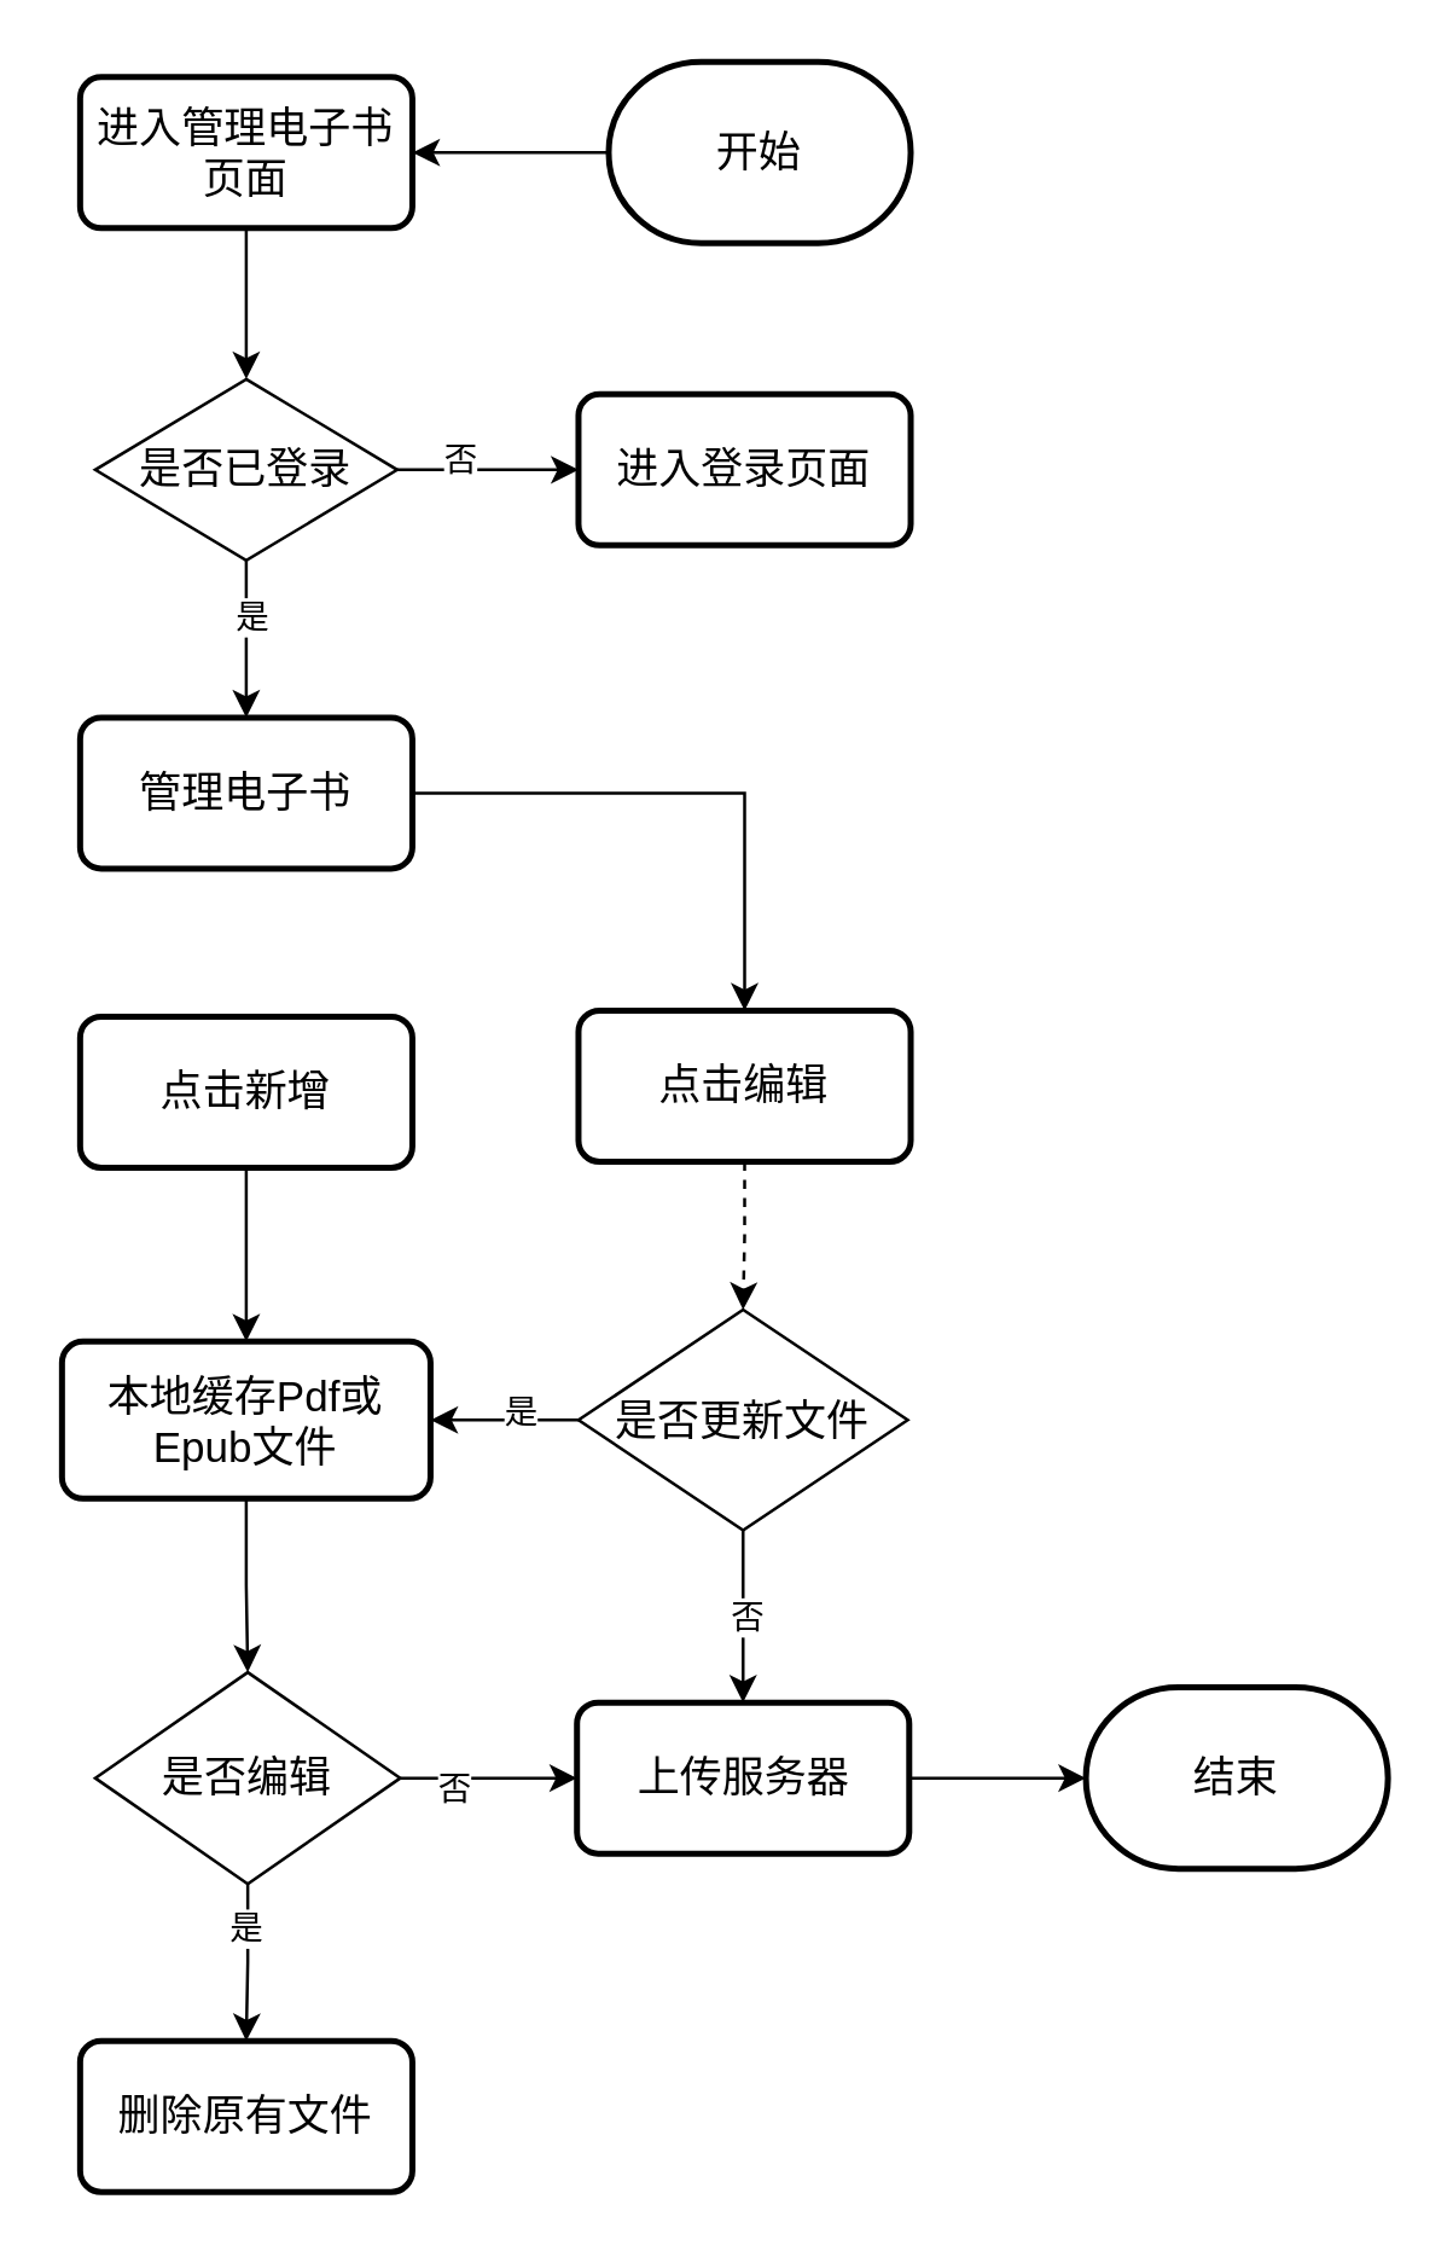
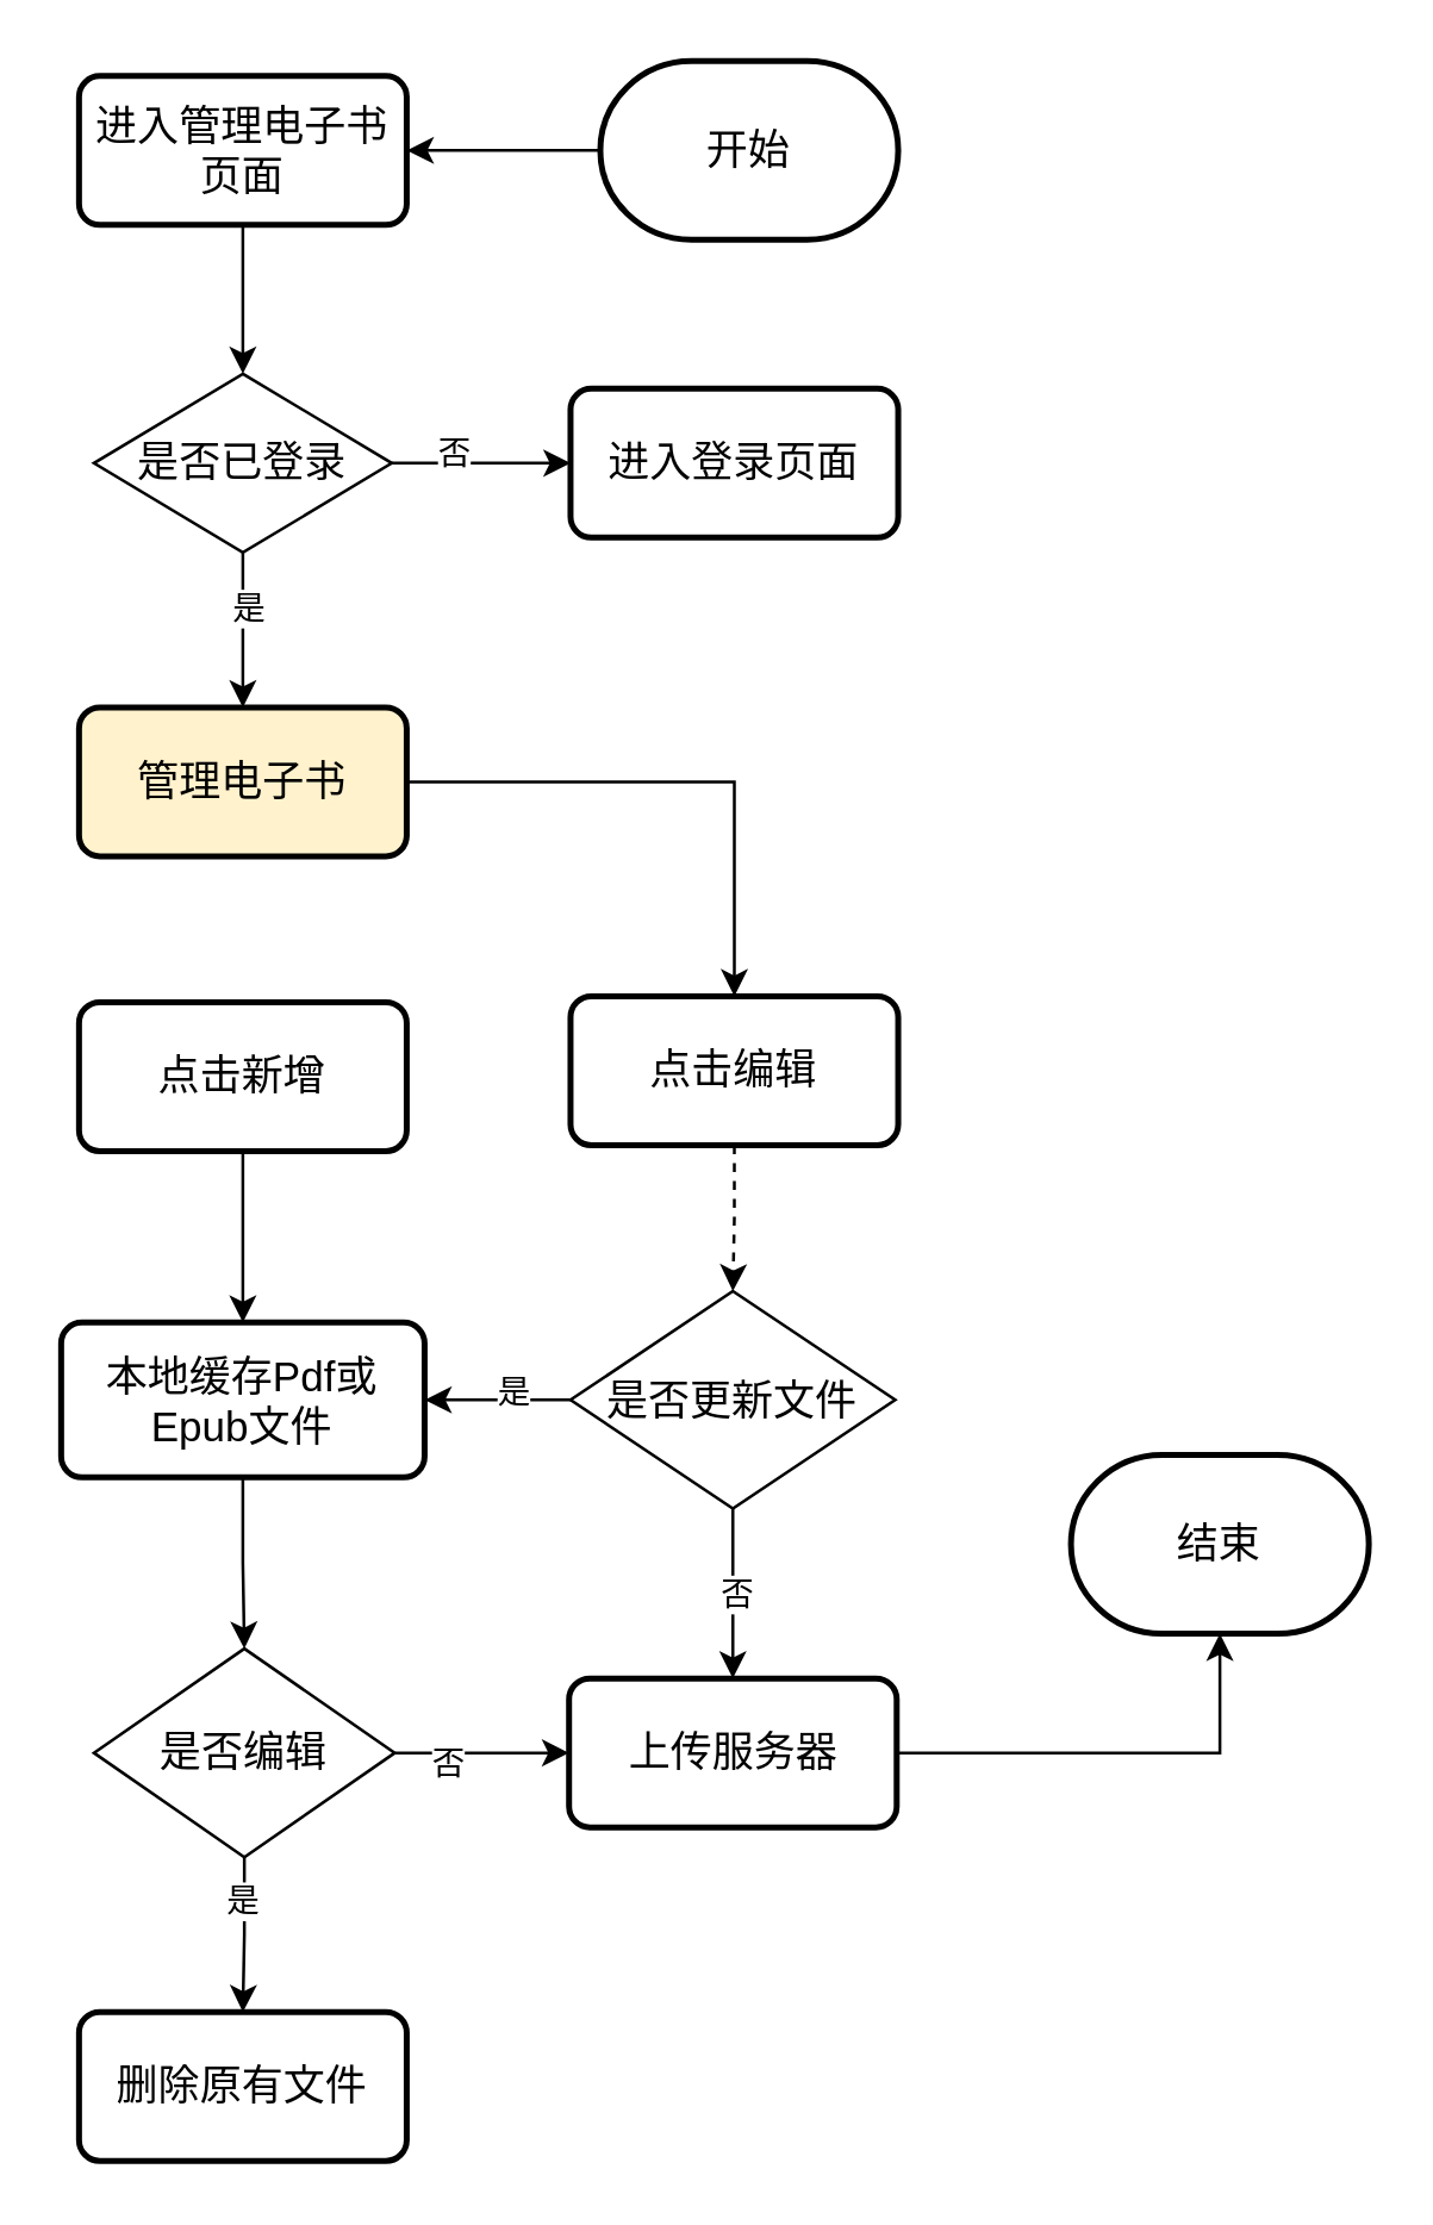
  <mxCell id="0" />
  <mxCell id="1" parent="0" />
  <mxCell id="2" value="" style="edgeStyle=orthogonalEdgeStyle;rounded=0;orthogonalLoop=1;jettySize=auto;html=1;" edge="1" parent="1" source="3" target="12"><mxGeometry relative="1" as="geometry" /></mxCell>
  <mxCell id="3" value="开始" style="strokeWidth=2;html=1;shape=mxgraph.flowchart.terminator;whiteSpace=wrap;fontSize=14;" vertex="1" parent="1"><mxGeometry x="201" y="20" width="100" height="60" as="geometry" /></mxCell>
- <mxCell id="4" value="结束" style="strokeWidth=2;html=1;shape=mxgraph.flowchart.terminator;whiteSpace=wrap;fontSize=14;" vertex="1" parent="1"><mxGeometry x="359" y="558" width="100" height="60" as="geometry" /></mxCell>
+ <mxCell id="4" value="结束" style="strokeWidth=2;html=1;shape=mxgraph.flowchart.terminator;whiteSpace=wrap;fontSize=14;" vertex="1" parent="1"><mxGeometry x="359" y="488" width="100" height="60" as="geometry" /></mxCell>
  <mxCell id="5" value="进入登录页面" style="rounded=1;whiteSpace=wrap;html=1;absoluteArcSize=1;arcSize=14;strokeWidth=2;fontSize=14;" vertex="1" parent="1"><mxGeometry x="191" y="130" width="110" height="50" as="geometry" /></mxCell>
  <mxCell id="6" value="" style="edgeStyle=orthogonalEdgeStyle;rounded=0;orthogonalLoop=1;jettySize=auto;html=1;" edge="1" parent="1" source="10" target="5"><mxGeometry relative="1" as="geometry" /></mxCell>
  <mxCell id="7" value="否" style="edgeLabel;html=1;align=center;verticalAlign=middle;resizable=0;points=[];" vertex="1" connectable="0" parent="6"><mxGeometry x="-0.347" y="4" relative="1" as="geometry"><mxPoint as="offset" /></mxGeometry></mxCell>
  <mxCell id="8" value="" style="edgeStyle=orthogonalEdgeStyle;rounded=0;orthogonalLoop=1;jettySize=auto;html=1;" edge="1" parent="1" source="10" target="14"><mxGeometry relative="1" as="geometry" /></mxCell>
  <mxCell id="9" value="是" style="edgeLabel;html=1;align=center;verticalAlign=middle;resizable=0;points=[];" vertex="1" connectable="0" parent="8"><mxGeometry x="-0.31" y="1" relative="1" as="geometry"><mxPoint as="offset" /></mxGeometry></mxCell>
  <mxCell id="10" value="是否已登录" style="shape=rhombus;perimeter=rhombusPerimeter;whiteSpace=wrap;html=1;align=center;fontSize=14;" vertex="1" parent="1"><mxGeometry x="31" y="125" width="100" height="60" as="geometry" /></mxCell>
  <mxCell id="11" value="" style="edgeStyle=orthogonalEdgeStyle;rounded=0;orthogonalLoop=1;jettySize=auto;html=1;" edge="1" parent="1" source="12" target="10"><mxGeometry relative="1" as="geometry" /></mxCell>
  <mxCell id="12" value="进入管理电子书页面" style="rounded=1;whiteSpace=wrap;html=1;absoluteArcSize=1;arcSize=14;strokeWidth=2;fontSize=14;" vertex="1" parent="1"><mxGeometry x="26" y="25" width="110" height="50" as="geometry" /></mxCell>
  <mxCell id="13" style="edgeStyle=orthogonalEdgeStyle;rounded=0;orthogonalLoop=1;jettySize=auto;html=1;" edge="1" parent="1" source="14" target="20"><mxGeometry relative="1" as="geometry" /></mxCell>
- <mxCell id="14" value="管理电子书" style="rounded=1;whiteSpace=wrap;html=1;absoluteArcSize=1;arcSize=14;strokeWidth=2;fontSize=14;" vertex="1" parent="1"><mxGeometry x="26" y="237" width="110" height="50" as="geometry" /></mxCell>
+ <mxCell id="14" value="管理电子书" style="rounded=1;whiteSpace=wrap;html=1;absoluteArcSize=1;arcSize=14;strokeWidth=2;fontSize=14;fillColor=#fff2cc;" vertex="1" parent="1"><mxGeometry x="26" y="237" width="110" height="50" as="geometry" /></mxCell>
  <mxCell id="15" value="" style="edgeStyle=orthogonalEdgeStyle;rounded=0;orthogonalLoop=1;jettySize=auto;html=1;" edge="1" parent="1" source="16" target="18"><mxGeometry relative="1" as="geometry" /></mxCell>
  <mxCell id="16" value="点击新增" style="rounded=1;whiteSpace=wrap;html=1;absoluteArcSize=1;arcSize=14;strokeWidth=2;fontSize=14;" vertex="1" parent="1"><mxGeometry x="26" y="336" width="110" height="50" as="geometry" /></mxCell>
  <mxCell id="17" value="" style="edgeStyle=orthogonalEdgeStyle;rounded=0;orthogonalLoop=1;jettySize=auto;html=1;" edge="1" parent="1" source="18" target="32"><mxGeometry relative="1" as="geometry" /></mxCell>
  <mxCell id="18" value="本地缓存Pdf或Epub文件" style="rounded=1;whiteSpace=wrap;html=1;absoluteArcSize=1;arcSize=14;strokeWidth=2;fontSize=14;" vertex="1" parent="1"><mxGeometry x="20" y="443.5" width="122" height="52" as="geometry" /></mxCell>
  <mxCell id="19" value="" style="edgeStyle=orthogonalEdgeStyle;rounded=0;orthogonalLoop=1;jettySize=auto;html=1;dashed=1;" edge="1" parent="1" source="20" target="27"><mxGeometry relative="1" as="geometry" /></mxCell>
  <mxCell id="20" value="点击编辑" style="rounded=1;whiteSpace=wrap;html=1;absoluteArcSize=1;arcSize=14;strokeWidth=2;fontSize=14;" vertex="1" parent="1"><mxGeometry x="191" y="334" width="110" height="50" as="geometry" /></mxCell>
  <mxCell id="21" value="" style="edgeStyle=orthogonalEdgeStyle;rounded=0;orthogonalLoop=1;jettySize=auto;html=1;" edge="1" parent="1" source="22" target="4"><mxGeometry relative="1" as="geometry" /></mxCell>
  <mxCell id="22" value="上传服务器" style="rounded=1;whiteSpace=wrap;html=1;absoluteArcSize=1;arcSize=14;strokeWidth=2;fontSize=14;" vertex="1" parent="1"><mxGeometry x="190.5" y="563" width="110" height="50" as="geometry" /></mxCell>
  <mxCell id="23" value="" style="edgeStyle=orthogonalEdgeStyle;rounded=0;orthogonalLoop=1;jettySize=auto;html=1;" edge="1" parent="1" source="27" target="18"><mxGeometry relative="1" as="geometry" /></mxCell>
  <mxCell id="24" value="是" style="edgeLabel;html=1;align=center;verticalAlign=middle;resizable=0;points=[];" vertex="1" connectable="0" parent="23"><mxGeometry x="-0.2" y="-3" relative="1" as="geometry"><mxPoint as="offset" /></mxGeometry></mxCell>
  <mxCell id="25" value="" style="edgeStyle=orthogonalEdgeStyle;rounded=0;orthogonalLoop=1;jettySize=auto;html=1;" edge="1" parent="1" source="27" target="22"><mxGeometry relative="1" as="geometry" /></mxCell>
  <mxCell id="26" value="否" style="edgeLabel;html=1;align=center;verticalAlign=middle;resizable=0;points=[];" vertex="1" connectable="0" parent="25"><mxGeometry x="-0.004" y="1" relative="1" as="geometry"><mxPoint as="offset" /></mxGeometry></mxCell>
  <mxCell id="27" value="是否更新文件" style="shape=rhombus;perimeter=rhombusPerimeter;whiteSpace=wrap;html=1;align=center;fontSize=14;" vertex="1" parent="1"><mxGeometry x="191" y="433" width="109" height="73" as="geometry" /></mxCell>
  <mxCell id="28" value="" style="edgeStyle=orthogonalEdgeStyle;rounded=0;orthogonalLoop=1;jettySize=auto;html=1;" edge="1" parent="1" source="32" target="22"><mxGeometry relative="1" as="geometry" /></mxCell>
  <mxCell id="29" value="否" style="edgeLabel;html=1;align=center;verticalAlign=middle;resizable=0;points=[];" vertex="1" connectable="0" parent="28"><mxGeometry x="-0.407" y="-3" relative="1" as="geometry"><mxPoint as="offset" /></mxGeometry></mxCell>
  <mxCell id="30" value="" style="edgeStyle=orthogonalEdgeStyle;rounded=0;orthogonalLoop=1;jettySize=auto;html=1;" edge="1" parent="1" source="32" target="33"><mxGeometry relative="1" as="geometry" /></mxCell>
  <mxCell id="31" value="是" style="edgeLabel;html=1;align=center;verticalAlign=middle;resizable=0;points=[];" vertex="1" connectable="0" parent="30"><mxGeometry x="-0.48" y="-1" relative="1" as="geometry"><mxPoint as="offset" /></mxGeometry></mxCell>
  <mxCell id="32" value="是否编辑" style="shape=rhombus;perimeter=rhombusPerimeter;whiteSpace=wrap;html=1;align=center;fontSize=14;" vertex="1" parent="1"><mxGeometry x="31" y="553" width="101" height="70" as="geometry" /></mxCell>
  <mxCell id="33" value="删除原有文件" style="rounded=1;whiteSpace=wrap;html=1;absoluteArcSize=1;arcSize=14;strokeWidth=2;fontSize=14;" vertex="1" parent="1"><mxGeometry x="26" y="675" width="110" height="50" as="geometry" /></mxCell>
